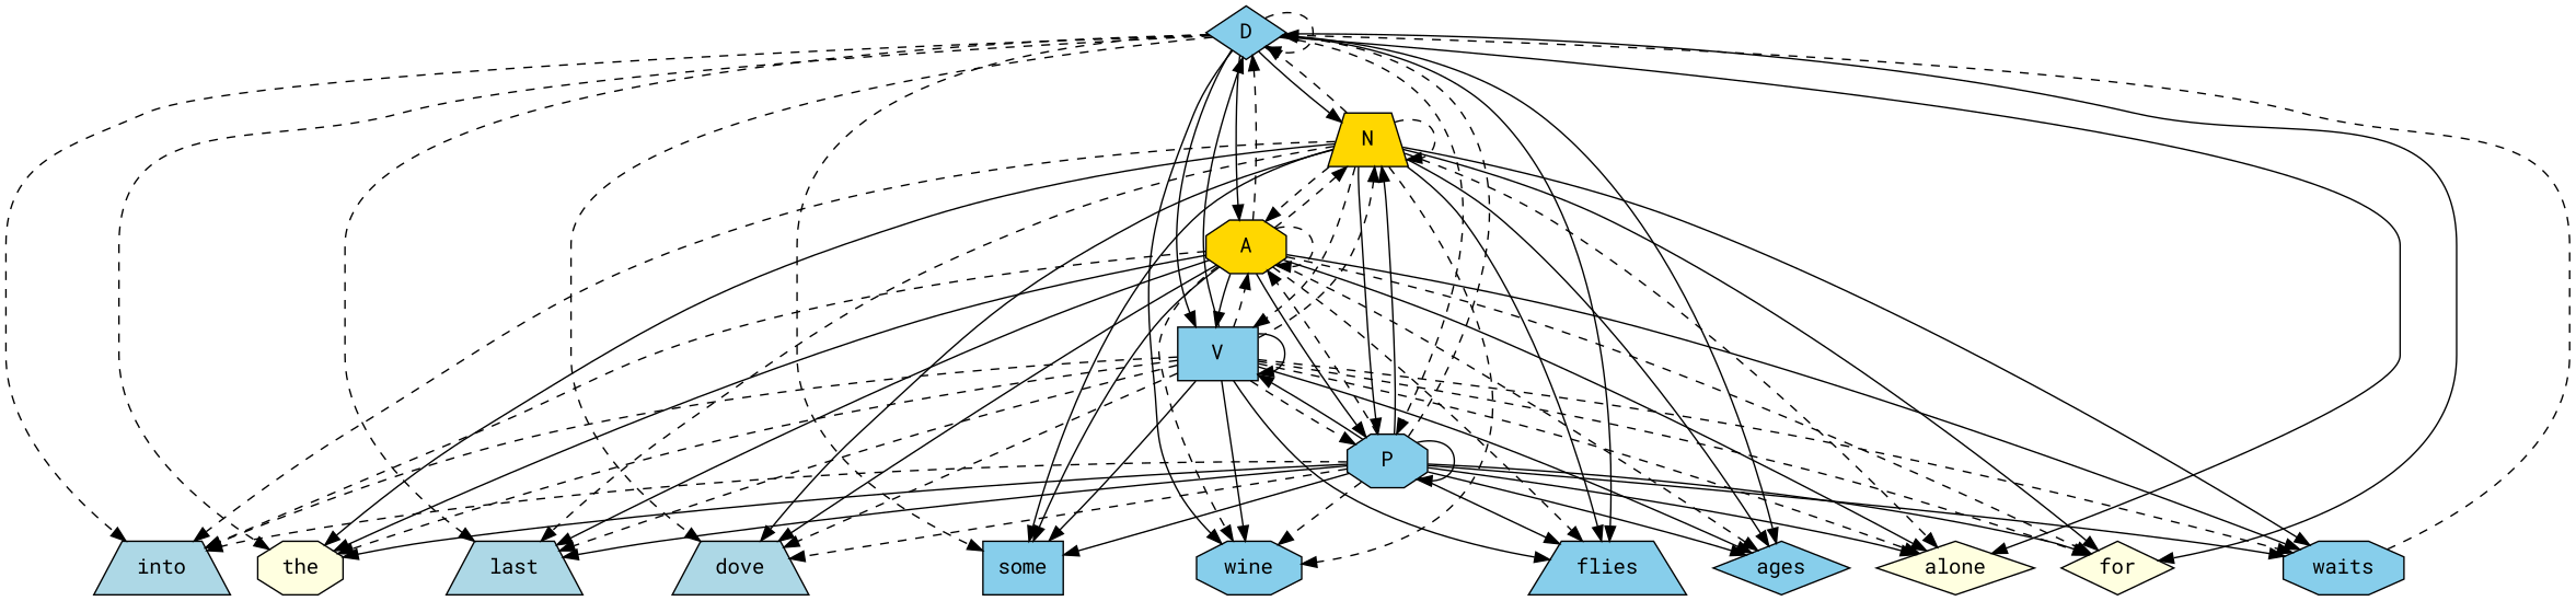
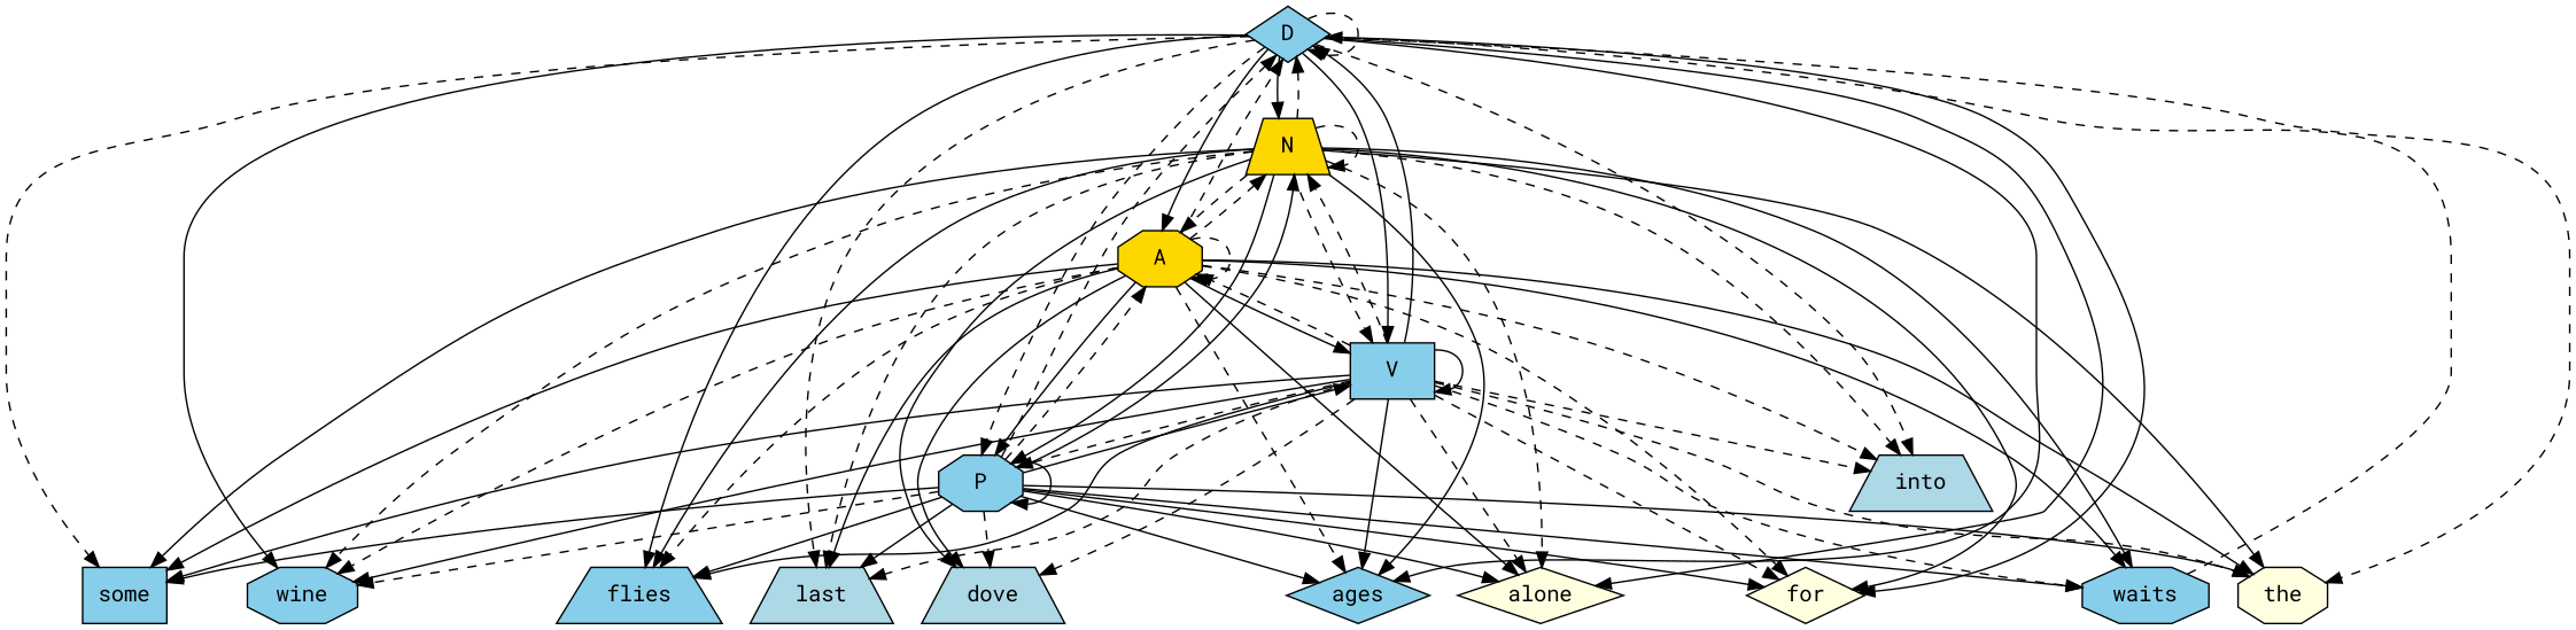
  digraph {
    fontname="Roboto Mono"
    node [fillcolor=skyblue fontname="Roboto Mono" shape=trapezium style=filled]
    edge [fontname="Roboto Mono" style=solid]
    D [shape=diamond]
    N [fillcolor=gold]
    A [fillcolor=gold shape=octagon]
    V [shape=box]
    P [shape=octagon]
    the [fillcolor=lightyellow shape=octagon]
    some [shape=box]
    wine [shape=octagon]
    flies
    dove [fillcolor=lightblue]
    last [fillcolor=lightblue]
    ages [shape=diamond]
    alone [fillcolor=lightyellow shape=diamond]
    into [fillcolor=lightblue]
    for [fillcolor=lightyellow shape=diamond]
    waits [shape=octagon]
    D -> D [style=dashed]
    D -> N
    D -> A
    D -> V
    D -> P [style=dashed]
    D -> the [style=dashed]
    D -> some [style=dashed]
    D -> wine
    D -> flies
-   D -> dove [style=dashed]
    D -> last [style=dashed]
    D -> ages
    D -> alone
    D -> into [style=dashed]
    D -> for
    N -> D [style=dashed]
    N -> N [style=dashed]
    N -> A [style=dashed]
    N -> V [style=dashed]
    N -> P
    N -> the
    N -> some
    N -> wine [style=dashed]
    N -> flies
    N -> dove
    N -> last [style=dashed]
    N -> ages
    N -> alone [style=dashed]
    N -> into [style=dashed]
    N -> for
    N -> waits
    A -> D [style=dashed]
    A -> N [style=dashed]
    A -> A [style=dashed]
    A -> V
    A -> P
    A -> the
    A -> some
    A -> wine [style=dashed]
    A -> flies [style=dashed]
    A -> dove
    A -> last
    A -> ages [style=dashed]
    A -> alone
    A -> into [style=dashed]
    A -> for [style=dashed]
    A -> waits
    V -> D
    V -> N [style=dashed]
    V -> A [style=dashed]
    V -> V
    V -> P [style=dashed]
    V -> the [style=dashed]
    V -> some
    V -> wine
    V -> flies
    V -> dove [style=dashed]
    V -> last [style=dashed]
    V -> ages
    V -> alone [style=dashed]
    V -> into [style=dashed]
    V -> for [style=dashed]
    V -> waits [style=dashed]
    P -> D [style=dashed]
    P -> N
    P -> A [style=dashed]
    P -> V
    P -> P
    P -> the
    P -> some
    P -> wine [style=dashed]
    P -> flies
    P -> dove [style=dashed]
    P -> last
    P -> ages
    P -> alone
-   P -> into [style=dashed]
    P -> for
    P -> waits
    waits -> D [style=dashed]
  }
